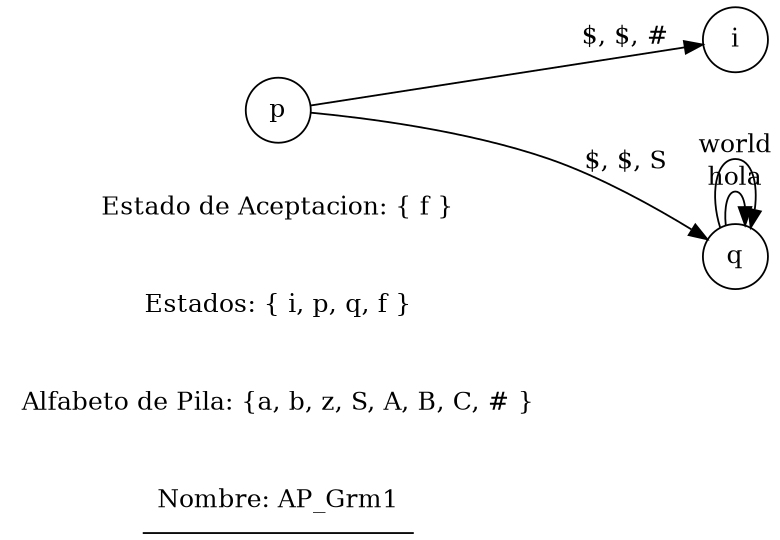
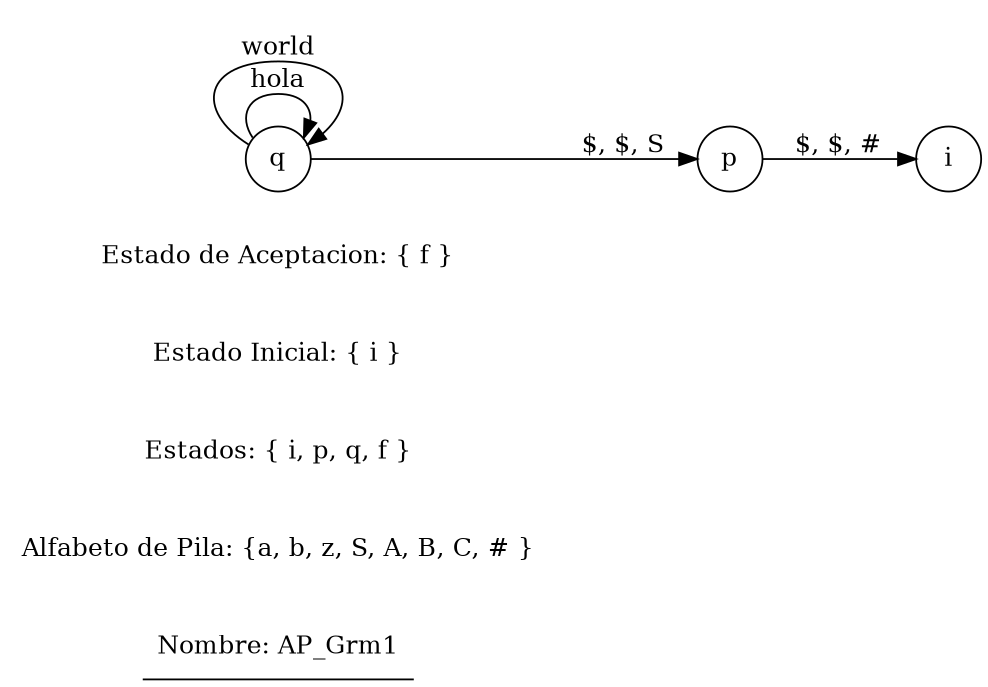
  digraph {
    rankdir=LR
    node [shape=none]
    n1 [label="Nombre: AP_Grm1" shape=underline]
    n2 [label="Alfabeto de Pila: {a, b, z, S, A, B, C, # }"]
    n3 [label="Estados: { i, p, q, f }"]
+   n4 [label="Estado Inicial: { i }"]
    n5 [label="Estado de Aceptacion: { f }"]
    n6 [label=i shape=circle]
    n7 [label=p shape=circle]
    n8 [label=q shape=circle]
    n7 -> n6 [label="$, $, #"]
-   n7 -> n8 [label="$, $, S"]
+   n8 -> n7 [label="$, $, S"]
    n8 -> n8 [label=hola]
    n8 -> n8 [label=world]
  }
